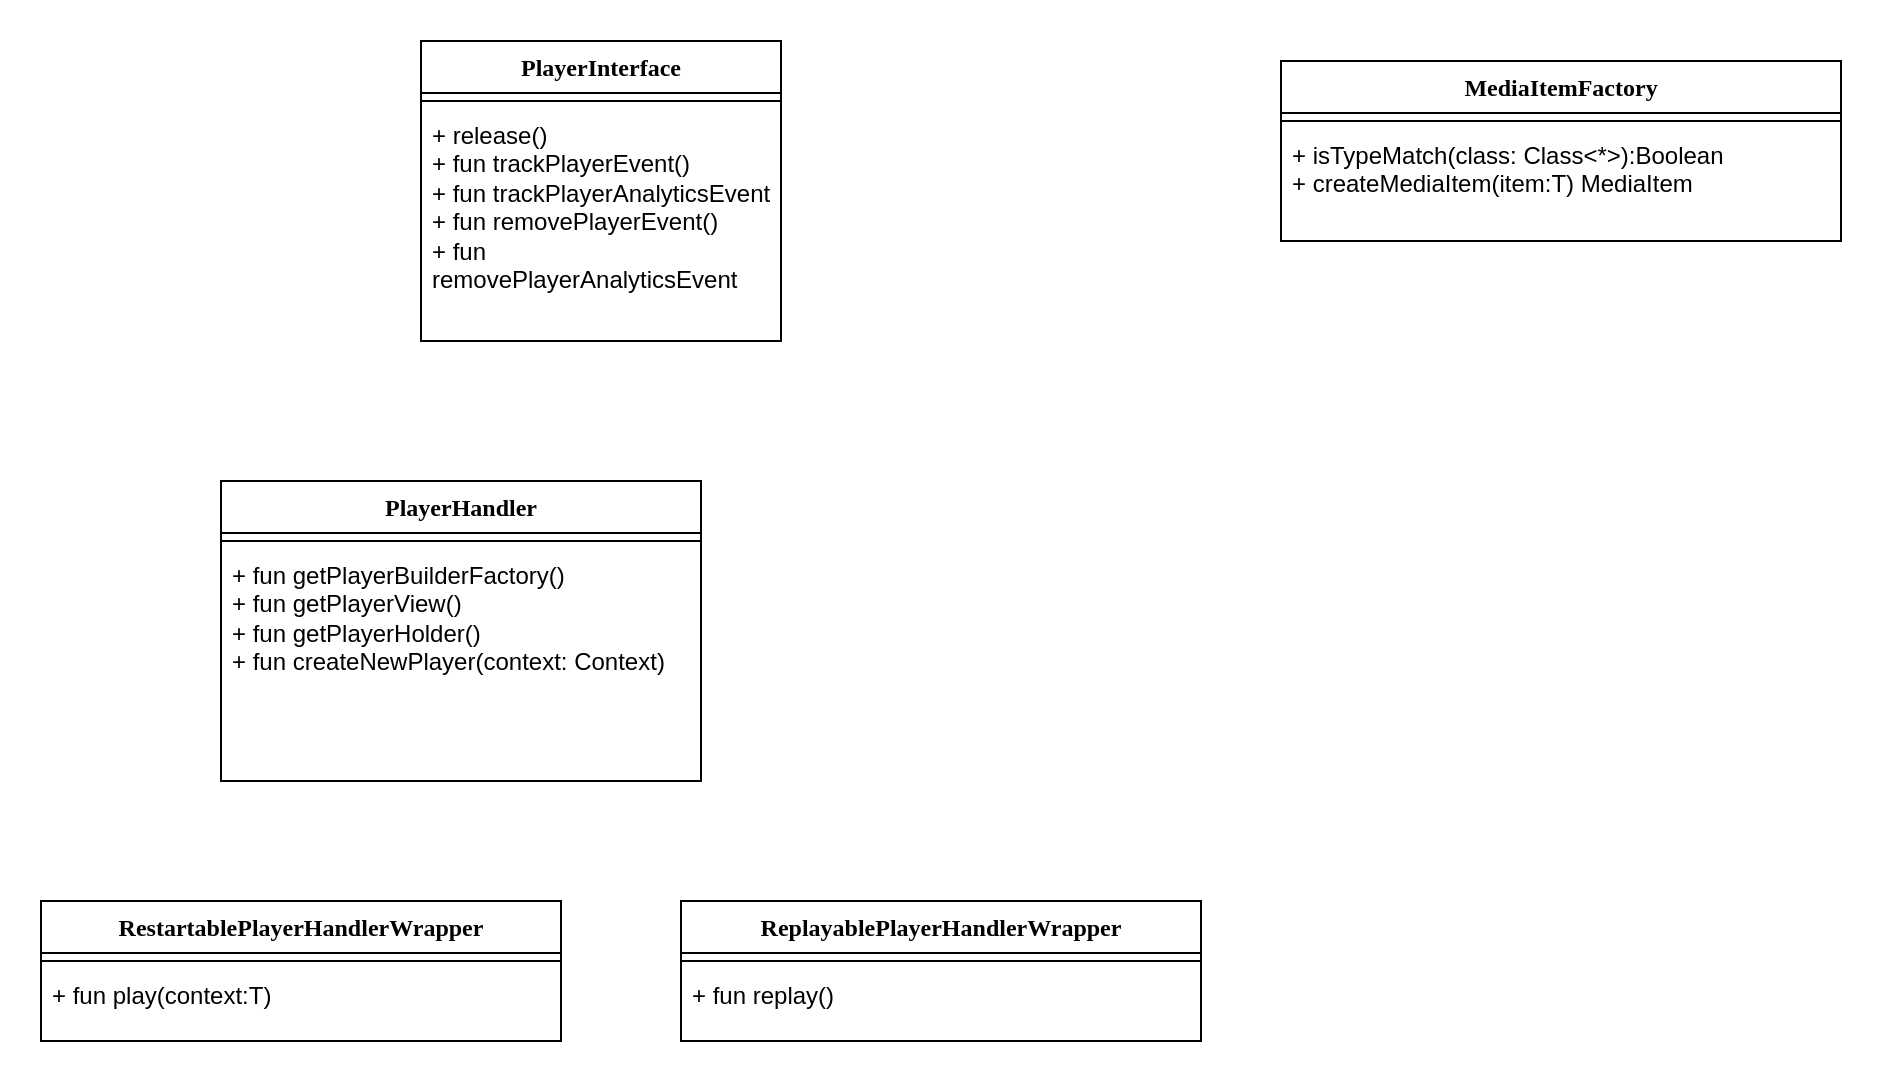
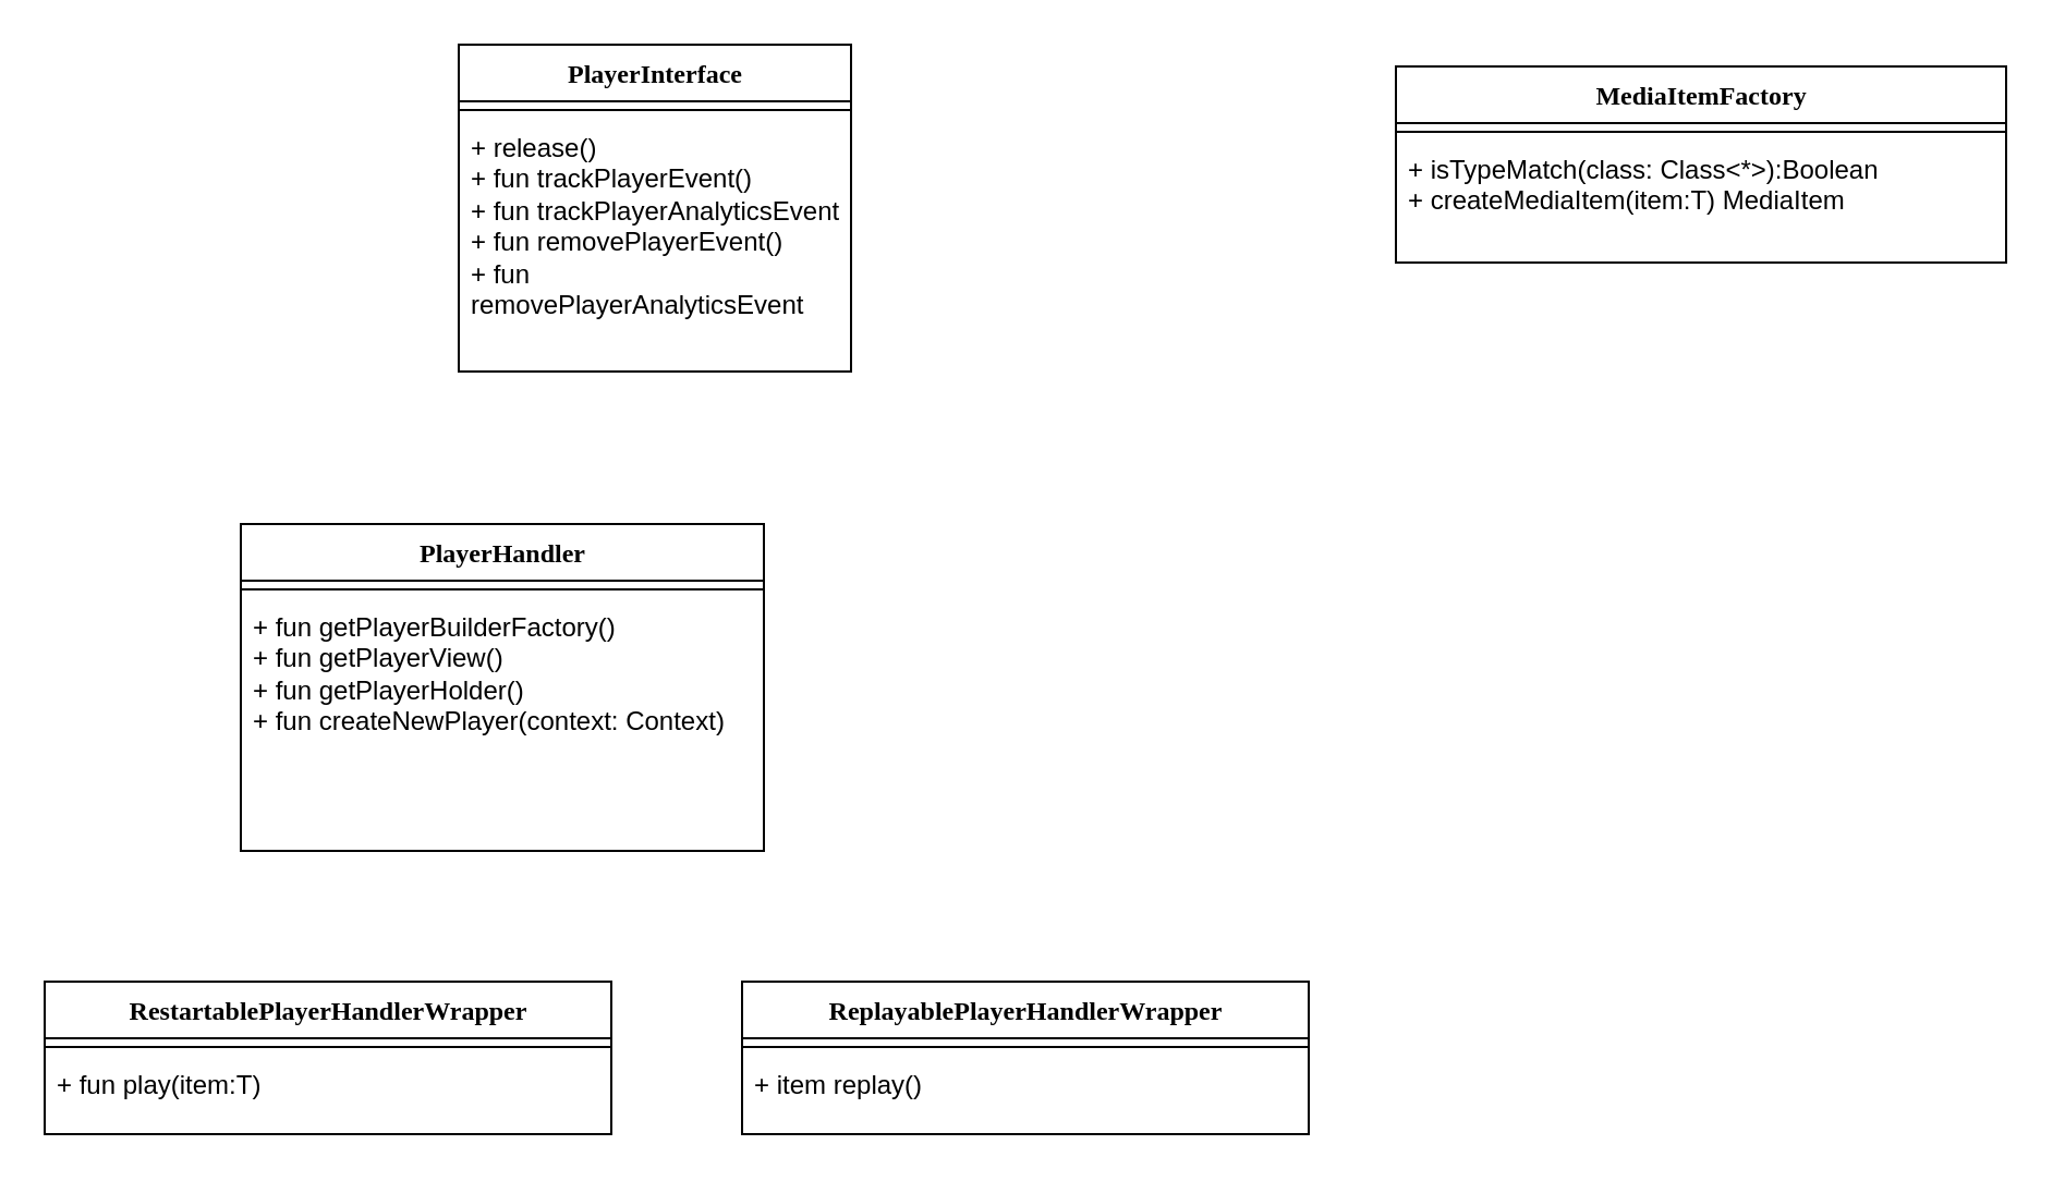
  <mxCell id="0" />
  <mxCell id="1" parent="0" />
  <mxCell id="2" value="PlayerInterface" style="swimlane;html=1;fontStyle=1;align=center;verticalAlign=top;childLayout=stackLayout;horizontal=1;startSize=26;horizontalStack=0;resizeParent=1;resizeLast=0;collapsible=1;marginBottom=0;swimlaneFillColor=#ffffff;rounded=0;shadow=0;comic=0;labelBackgroundColor=none;strokeWidth=1;fillColor=none;fontFamily=Verdana;fontSize=12" parent="1" vertex="1"><mxGeometry x="210" y="20" width="180" height="150" as="geometry"><mxRectangle x="200" y="40" width="150" height="30" as="alternateBounds" /></mxGeometry></mxCell>
  <mxCell id="3" value="" style="line;html=1;strokeWidth=1;fillColor=none;align=left;verticalAlign=middle;spacingTop=-1;spacingLeft=3;spacingRight=3;rotatable=0;labelPosition=right;points=[];portConstraint=eastwest;" parent="2" vertex="1"><mxGeometry y="26" width="180" height="8" as="geometry" /></mxCell>
  <mxCell id="4" value="+ release()&lt;br style=&quot;border-color: var(--border-color);&quot;&gt;+&amp;nbsp;fun trackPlayerEvent()&lt;br style=&quot;border-color: var(--border-color);&quot;&gt;+ fun trackPlayerAnalyticsEvent&lt;br style=&quot;border-color: var(--border-color);&quot;&gt;+ fun removePlayerEvent()&lt;br style=&quot;border-color: var(--border-color);&quot;&gt;+ fun removePlayerAnalyticsEvent" style="text;html=1;strokeColor=none;fillColor=none;align=left;verticalAlign=top;spacingLeft=4;spacingRight=4;whiteSpace=wrap;overflow=hidden;rotatable=0;points=[[0,0.5],[1,0.5]];portConstraint=eastwest;" parent="2" vertex="1"><mxGeometry y="34" width="180" height="106" as="geometry" /></mxCell>
  <mxCell id="5" value="PlayerHandler" style="swimlane;html=1;fontStyle=1;align=center;verticalAlign=top;childLayout=stackLayout;horizontal=1;startSize=26;horizontalStack=0;resizeParent=1;resizeLast=0;collapsible=1;marginBottom=0;swimlaneFillColor=#ffffff;rounded=0;shadow=0;comic=0;labelBackgroundColor=none;strokeWidth=1;fillColor=none;fontFamily=Verdana;fontSize=12" vertex="1" parent="1"><mxGeometry x="110" y="240" width="240" height="150" as="geometry"><mxRectangle x="20" y="80" width="140" height="30" as="alternateBounds" /></mxGeometry></mxCell>
  <mxCell id="6" value="" style="line;html=1;strokeWidth=1;fillColor=none;align=left;verticalAlign=middle;spacingTop=-1;spacingLeft=3;spacingRight=3;rotatable=0;labelPosition=right;points=[];portConstraint=eastwest;" vertex="1" parent="5"><mxGeometry y="26" width="240" height="8" as="geometry" /></mxCell>
  <mxCell id="7" value="+&amp;nbsp;fun getPlayerBuilderFactory()&lt;br&gt;+ fun getPlayerView()&lt;br&gt;+ fun getPlayerHolder()&lt;br&gt;+ fun createNewPlayer(context: Context)" style="text;html=1;strokeColor=none;fillColor=none;align=left;verticalAlign=top;spacingLeft=4;spacingRight=4;whiteSpace=wrap;overflow=hidden;rotatable=0;points=[[0,0.5],[1,0.5]];portConstraint=eastwest;" vertex="1" parent="5"><mxGeometry y="34" width="240" height="116" as="geometry" /></mxCell>
  <mxCell id="8" value="RestartablePlayerHandlerWrapper" style="swimlane;html=1;fontStyle=1;align=center;verticalAlign=top;childLayout=stackLayout;horizontal=1;startSize=26;horizontalStack=0;resizeParent=1;resizeLast=0;collapsible=1;marginBottom=0;swimlaneFillColor=#ffffff;rounded=0;shadow=0;comic=0;labelBackgroundColor=none;strokeWidth=1;fillColor=none;fontFamily=Verdana;fontSize=12" vertex="1" parent="1"><mxGeometry x="20" y="450" width="260" height="70" as="geometry"><mxRectangle x="20" y="80" width="140" height="30" as="alternateBounds" /></mxGeometry></mxCell>
  <mxCell id="9" value="" style="line;html=1;strokeWidth=1;fillColor=none;align=left;verticalAlign=middle;spacingTop=-1;spacingLeft=3;spacingRight=3;rotatable=0;labelPosition=right;points=[];portConstraint=eastwest;" vertex="1" parent="8"><mxGeometry y="26" width="260" height="8" as="geometry" /></mxCell>
- <mxCell id="10" value="+ fun play(context:T)" style="text;html=1;strokeColor=none;fillColor=none;align=left;verticalAlign=top;spacingLeft=4;spacingRight=4;whiteSpace=wrap;overflow=hidden;rotatable=0;points=[[0,0.5],[1,0.5]];portConstraint=eastwest;" vertex="1" parent="8"><mxGeometry y="34" width="260" height="36" as="geometry" /></mxCell>
+ <mxCell id="10" value="+ fun play(item:T)" style="text;html=1;strokeColor=none;fillColor=none;align=left;verticalAlign=top;spacingLeft=4;spacingRight=4;whiteSpace=wrap;overflow=hidden;rotatable=0;points=[[0,0.5],[1,0.5]];portConstraint=eastwest;" vertex="1" parent="8"><mxGeometry y="34" width="260" height="36" as="geometry" /></mxCell>
  <mxCell id="11" value="ReplayablePlayerHandlerWrapper" style="swimlane;html=1;fontStyle=1;align=center;verticalAlign=top;childLayout=stackLayout;horizontal=1;startSize=26;horizontalStack=0;resizeParent=1;resizeLast=0;collapsible=1;marginBottom=0;swimlaneFillColor=#ffffff;rounded=0;shadow=0;comic=0;labelBackgroundColor=none;strokeWidth=1;fillColor=none;fontFamily=Verdana;fontSize=12" vertex="1" parent="1"><mxGeometry x="340" y="450" width="260" height="70" as="geometry"><mxRectangle x="20" y="80" width="140" height="30" as="alternateBounds" /></mxGeometry></mxCell>
  <mxCell id="12" value="" style="line;html=1;strokeWidth=1;fillColor=none;align=left;verticalAlign=middle;spacingTop=-1;spacingLeft=3;spacingRight=3;rotatable=0;labelPosition=right;points=[];portConstraint=eastwest;" vertex="1" parent="11"><mxGeometry y="26" width="260" height="8" as="geometry" /></mxCell>
- <mxCell id="13" value="+ fun replay()" style="text;html=1;strokeColor=none;fillColor=none;align=left;verticalAlign=top;spacingLeft=4;spacingRight=4;whiteSpace=wrap;overflow=hidden;rotatable=0;points=[[0,0.5],[1,0.5]];portConstraint=eastwest;" vertex="1" parent="11"><mxGeometry y="34" width="260" height="36" as="geometry" /></mxCell>
+ <mxCell id="13" value="+ item replay()" style="text;html=1;strokeColor=none;fillColor=none;align=left;verticalAlign=top;spacingLeft=4;spacingRight=4;whiteSpace=wrap;overflow=hidden;rotatable=0;points=[[0,0.5],[1,0.5]];portConstraint=eastwest;" vertex="1" parent="11"><mxGeometry y="34" width="260" height="36" as="geometry" /></mxCell>
  <mxCell id="14" value="MediaItemFactory" style="swimlane;html=1;fontStyle=1;align=center;verticalAlign=top;childLayout=stackLayout;horizontal=1;startSize=26;horizontalStack=0;resizeParent=1;resizeLast=0;collapsible=1;marginBottom=0;swimlaneFillColor=#ffffff;rounded=0;shadow=0;comic=0;labelBackgroundColor=none;strokeWidth=1;fillColor=none;fontFamily=Verdana;fontSize=12" vertex="1" parent="1"><mxGeometry x="640" y="30" width="280" height="90" as="geometry"><mxRectangle x="200" y="40" width="150" height="30" as="alternateBounds" /></mxGeometry></mxCell>
  <mxCell id="15" value="" style="line;html=1;strokeWidth=1;fillColor=none;align=left;verticalAlign=middle;spacingTop=-1;spacingLeft=3;spacingRight=3;rotatable=0;labelPosition=right;points=[];portConstraint=eastwest;" vertex="1" parent="14"><mxGeometry y="26" width="280" height="8" as="geometry" /></mxCell>
  <mxCell id="16" value="+ isTypeMatch(class: Class&amp;lt;*&amp;gt;):Boolean&lt;br&gt;+ createMediaItem(item:T) MediaItem" style="text;html=1;strokeColor=none;fillColor=none;align=left;verticalAlign=top;spacingLeft=4;spacingRight=4;whiteSpace=wrap;overflow=hidden;rotatable=0;points=[[0,0.5],[1,0.5]];portConstraint=eastwest;" vertex="1" parent="14"><mxGeometry y="34" width="280" height="46" as="geometry" /></mxCell>
